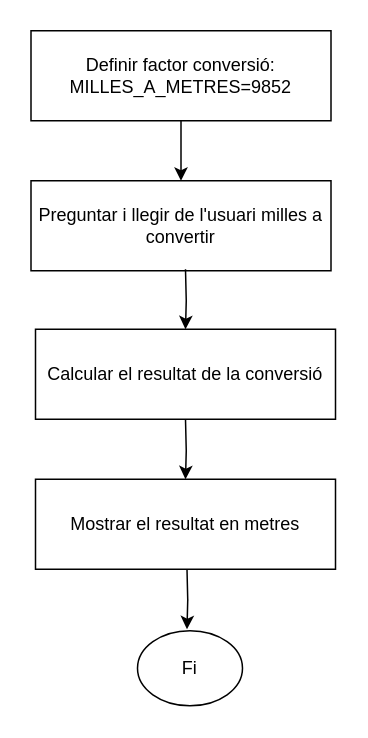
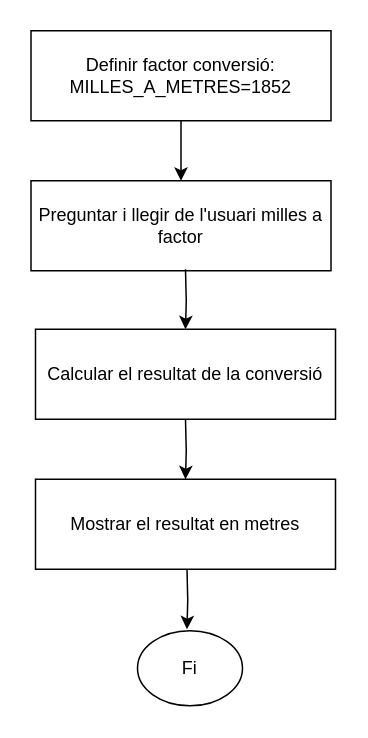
  <mxCell id="0" />
  <mxCell id="1" parent="0" />
  <mxCell id="2" value="Fi" style="ellipse;whiteSpace=wrap;html=1;" vertex="1" parent="1"><mxGeometry x="91" y="420" width="70" height="50" as="geometry" /></mxCell>
  <mxCell id="3" value="" style="edgeStyle=orthogonalEdgeStyle;rounded=0;orthogonalLoop=1;jettySize=auto;html=1;" edge="1" parent="1" source="4" target="5"><mxGeometry relative="1" as="geometry" /></mxCell>
- <mxCell id="4" value="Definir factor conversió: MILLES_A_METRES=9852" style="rounded=0;whiteSpace=wrap;html=1;" vertex="1" parent="1"><mxGeometry x="20" y="20" width="200" height="60" as="geometry" /></mxCell>
- <mxCell id="5" value="Preguntar i llegir de l'usuari milles a convertir" style="rounded=0;whiteSpace=wrap;html=1;" vertex="1" parent="1"><mxGeometry x="20" y="120" width="200" height="60" as="geometry" /></mxCell>
+ <mxCell id="4" value="Definir factor conversió: MILLES_A_METRES=1852" style="rounded=0;whiteSpace=wrap;html=1;" vertex="1" parent="1"><mxGeometry x="20" y="20" width="200" height="60" as="geometry" /></mxCell>
+ <mxCell id="5" value="Preguntar i llegir de l'usuari milles a factor" style="rounded=0;whiteSpace=wrap;html=1;" vertex="1" parent="1"><mxGeometry x="20" y="120" width="200" height="60" as="geometry" /></mxCell>
  <mxCell id="6" value="" style="edgeStyle=orthogonalEdgeStyle;rounded=0;orthogonalLoop=1;jettySize=auto;html=1;" edge="1" parent="1" target="7"><mxGeometry relative="1" as="geometry"><mxPoint x="123" y="179" as="sourcePoint" /></mxGeometry></mxCell>
  <mxCell id="7" value="Calcular el resultat de la conversió" style="rounded=0;whiteSpace=wrap;html=1;" vertex="1" parent="1"><mxGeometry x="23" y="219" width="200" height="60" as="geometry" /></mxCell>
  <mxCell id="8" value="" style="edgeStyle=orthogonalEdgeStyle;rounded=0;orthogonalLoop=1;jettySize=auto;html=1;" edge="1" parent="1" target="9"><mxGeometry relative="1" as="geometry"><mxPoint x="123" y="279" as="sourcePoint" /></mxGeometry></mxCell>
  <mxCell id="9" value="Mostrar el resultat en metres" style="rounded=0;whiteSpace=wrap;html=1;" vertex="1" parent="1"><mxGeometry x="23" y="319" width="200" height="60" as="geometry" /></mxCell>
  <mxCell id="10" value="" style="edgeStyle=orthogonalEdgeStyle;rounded=0;orthogonalLoop=1;jettySize=auto;html=1;" edge="1" parent="1"><mxGeometry relative="1" as="geometry"><mxPoint x="124" y="379" as="sourcePoint" /><mxPoint x="124" y="419" as="targetPoint" /></mxGeometry></mxCell>
